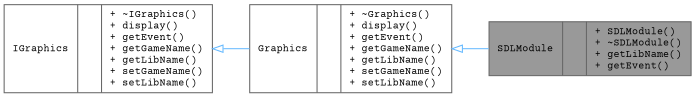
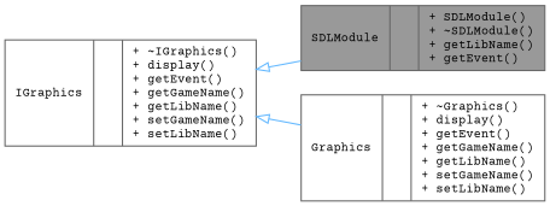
  digraph {
    fontname="Courier Prime"
    rankdir=LR
    node [color=gray40 fillcolor=white fontname="Courier Prime" fontsize=10 shape=record style=filled]
    edge [arrowtail=onormal color=steelblue1 dir=back fontname="Courier Prime" fontsize=10 labelfontname=Helvetica labelfontsize=10 style=solid]
    n1 [fillcolor=grey60 fontcolor=black height=0.2 label="{SDLModule\n||+ SDLModule()\l+ ~SDLModule()\l+ getLibName()\l+ getEvent()\l}" width=0.4]
    n2 [height=0.2 label="{Graphics\n||+ ~Graphics()\l+ display()\l+ getEvent()\l+ getGameName()\l+ getLibName()\l+ setGameName()\l+ setLibName()\l}" width=0.4]
    n3 [height=0.2 label="{IGraphics\n||+ ~IGraphics()\l+ display()\l+ getEvent()\l+ getGameName()\l+ getLibName()\l+ setGameName()\l+ setLibName()\l}" width=0.4]
-   n2 -> n1
+   n3 -> n1
    n3 -> n2
  }
